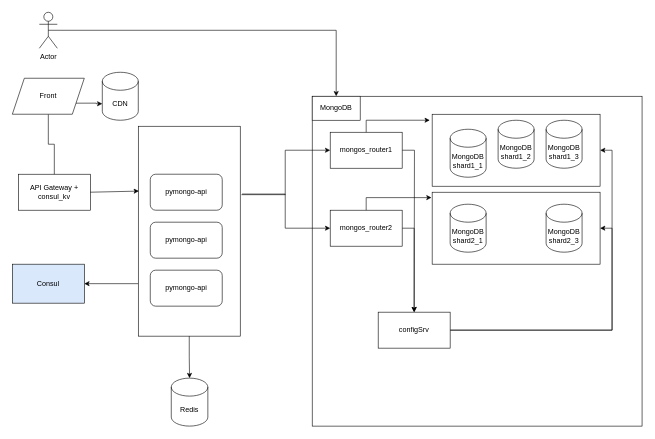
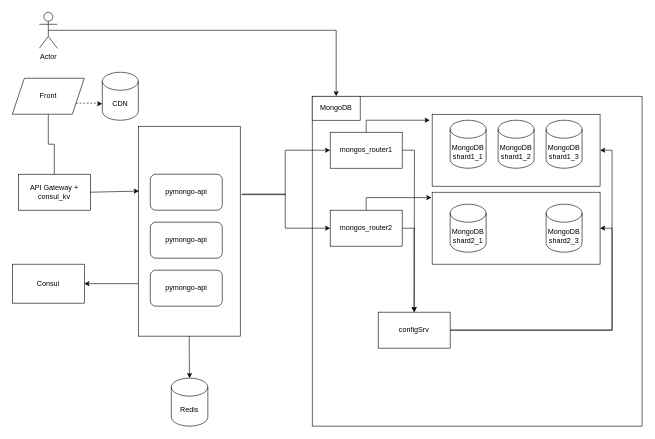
  <mxCell id="0" />
  <mxCell id="1" parent="0" />
  <mxCell id="2" style="edgeStyle=none;rounded=0;orthogonalLoop=1;jettySize=auto;html=1;exitX=0;exitY=0.75;exitDx=0;exitDy=0;entryX=1;entryY=0.5;entryDx=0;entryDy=0;" edge="1" parent="1" source="3" target="29"><mxGeometry relative="1" as="geometry" /></mxCell>
  <mxCell id="3" value="" style="rounded=0;whiteSpace=wrap;html=1;" vertex="1" parent="1"><mxGeometry x="230" y="210" width="170" height="350" as="geometry" /></mxCell>
  <mxCell id="4" value="" style="whiteSpace=wrap;html=1;aspect=fixed;" vertex="1" parent="1"><mxGeometry x="520" y="160" width="550" height="550" as="geometry" /></mxCell>
  <mxCell id="5" value="" style="rounded=0;whiteSpace=wrap;html=1;" vertex="1" parent="1"><mxGeometry x="720" y="320" width="280" height="120" as="geometry" /></mxCell>
  <mxCell id="6" value="" style="rounded=0;whiteSpace=wrap;html=1;" vertex="1" parent="1"><mxGeometry x="720" y="190" width="280" height="120" as="geometry" /></mxCell>
- <mxCell id="7" value="MongoDB&lt;div&gt;shard1_1&lt;/div&gt;" style="shape=cylinder3;whiteSpace=wrap;html=1;boundedLbl=1;backgroundOutline=1;size=15;" vertex="1" parent="1"><mxGeometry x="750" y="215" width="60" height="80" as="geometry" /></mxCell>
+ <mxCell id="7" value="MongoDB&lt;div&gt;shard1_1&lt;/div&gt;" style="shape=cylinder3;whiteSpace=wrap;html=1;boundedLbl=1;backgroundOutline=1;size=15;" vertex="1" parent="1"><mxGeometry x="750" y="200" width="60" height="80" as="geometry" /></mxCell>
  <mxCell id="8" style="edgeStyle=orthogonalEdgeStyle;rounded=0;orthogonalLoop=1;jettySize=auto;html=1;entryX=0;entryY=0.5;entryDx=0;entryDy=0;exitX=1.012;exitY=0.326;exitDx=0;exitDy=0;exitPerimeter=0;" edge="1" parent="1" source="3" target="14"><mxGeometry relative="1" as="geometry"><mxPoint x="400" y="320" as="sourcePoint" /></mxGeometry></mxCell>
  <mxCell id="9" style="edgeStyle=orthogonalEdgeStyle;rounded=0;orthogonalLoop=1;jettySize=auto;html=1;exitX=1.018;exitY=0.323;exitDx=0;exitDy=0;entryX=0;entryY=0.5;entryDx=0;entryDy=0;exitPerimeter=0;" edge="1" parent="1" source="3" target="22"><mxGeometry relative="1" as="geometry" /></mxCell>
  <mxCell id="10" value="pymongo-api" style="rounded=1;whiteSpace=wrap;html=1;" vertex="1" parent="1"><mxGeometry x="250" y="290" width="120" height="60" as="geometry" /></mxCell>
  <mxCell id="11" value="MongoDB&lt;div&gt;shard2_1&lt;/div&gt;" style="shape=cylinder3;whiteSpace=wrap;html=1;boundedLbl=1;backgroundOutline=1;size=15;" vertex="1" parent="1"><mxGeometry x="750" y="340" width="60" height="80" as="geometry" /></mxCell>
  <mxCell id="12" value="MongoDB" style="rounded=0;whiteSpace=wrap;html=1;" vertex="1" parent="1"><mxGeometry x="520" y="160" width="80" height="40" as="geometry" /></mxCell>
  <mxCell id="13" style="edgeStyle=orthogonalEdgeStyle;rounded=0;orthogonalLoop=1;jettySize=auto;html=1;exitX=1;exitY=0.5;exitDx=0;exitDy=0;" edge="1" parent="1" source="14"><mxGeometry relative="1" as="geometry"><mxPoint x="690" y="520" as="targetPoint" /></mxGeometry></mxCell>
  <mxCell id="14" value="mongos_router1" style="rounded=0;whiteSpace=wrap;html=1;" vertex="1" parent="1"><mxGeometry x="550" y="220" width="120" height="60" as="geometry" /></mxCell>
  <mxCell id="15" style="edgeStyle=orthogonalEdgeStyle;rounded=0;orthogonalLoop=1;jettySize=auto;html=1;exitX=1;exitY=0.5;exitDx=0;exitDy=0;entryX=1;entryY=0.5;entryDx=0;entryDy=0;" edge="1" parent="1" source="17" target="6"><mxGeometry relative="1" as="geometry" /></mxCell>
  <mxCell id="16" style="edgeStyle=orthogonalEdgeStyle;rounded=0;orthogonalLoop=1;jettySize=auto;html=1;exitX=1;exitY=0.5;exitDx=0;exitDy=0;entryX=1;entryY=0.5;entryDx=0;entryDy=0;" edge="1" parent="1" source="17" target="5"><mxGeometry relative="1" as="geometry" /></mxCell>
  <mxCell id="17" value="configSrv" style="rounded=0;whiteSpace=wrap;html=1;" vertex="1" parent="1"><mxGeometry x="630" y="520" width="120" height="60" as="geometry" /></mxCell>
  <mxCell id="18" value="MongoDB&lt;div&gt;shard1_2&lt;/div&gt;" style="shape=cylinder3;whiteSpace=wrap;html=1;boundedLbl=1;backgroundOutline=1;size=15;" vertex="1" parent="1"><mxGeometry x="830" y="200" width="60" height="80" as="geometry" /></mxCell>
  <mxCell id="19" value="MongoDB&lt;div&gt;shard1_3&lt;/div&gt;" style="shape=cylinder3;whiteSpace=wrap;html=1;boundedLbl=1;backgroundOutline=1;size=15;" vertex="1" parent="1"><mxGeometry x="910" y="200" width="60" height="80" as="geometry" /></mxCell>
  <mxCell id="20" value="MongoDB&lt;div&gt;shard2_3&lt;/div&gt;" style="shape=cylinder3;whiteSpace=wrap;html=1;boundedLbl=1;backgroundOutline=1;size=15;" vertex="1" parent="1"><mxGeometry x="910" y="340" width="60" height="80" as="geometry" /></mxCell>
  <mxCell id="21" style="edgeStyle=orthogonalEdgeStyle;rounded=0;orthogonalLoop=1;jettySize=auto;html=1;exitX=1;exitY=0.5;exitDx=0;exitDy=0;" edge="1" parent="1" source="22" target="17"><mxGeometry relative="1" as="geometry" /></mxCell>
  <mxCell id="22" value="mongos_router2" style="rounded=0;whiteSpace=wrap;html=1;" vertex="1" parent="1"><mxGeometry x="550" y="350" width="120" height="60" as="geometry" /></mxCell>
  <mxCell id="23" style="edgeStyle=orthogonalEdgeStyle;rounded=0;orthogonalLoop=1;jettySize=auto;html=1;exitX=0.5;exitY=0;exitDx=0;exitDy=0;entryX=-0.004;entryY=0.075;entryDx=0;entryDy=0;entryPerimeter=0;" edge="1" parent="1" source="22" target="5"><mxGeometry relative="1" as="geometry" /></mxCell>
  <mxCell id="24" style="edgeStyle=orthogonalEdgeStyle;rounded=0;orthogonalLoop=1;jettySize=auto;html=1;exitX=0.5;exitY=0;exitDx=0;exitDy=0;entryX=-0.014;entryY=0.083;entryDx=0;entryDy=0;entryPerimeter=0;" edge="1" parent="1" source="14" target="6"><mxGeometry relative="1" as="geometry" /></mxCell>
  <mxCell id="25" value="Redis" style="shape=cylinder3;whiteSpace=wrap;html=1;boundedLbl=1;backgroundOutline=1;size=15;" vertex="1" parent="1"><mxGeometry x="285" y="630" width="61" height="80" as="geometry" /></mxCell>
  <mxCell id="26" value="pymongo-api" style="rounded=1;whiteSpace=wrap;html=1;" vertex="1" parent="1"><mxGeometry x="250" y="370" width="120" height="60" as="geometry" /></mxCell>
  <mxCell id="27" value="pymongo-api" style="rounded=1;whiteSpace=wrap;html=1;" vertex="1" parent="1"><mxGeometry x="250" y="450" width="120" height="60" as="geometry" /></mxCell>
  <mxCell id="28" style="edgeStyle=orthogonalEdgeStyle;rounded=0;orthogonalLoop=1;jettySize=auto;html=1;exitX=0.5;exitY=1;exitDx=0;exitDy=0;entryX=0.5;entryY=0;entryDx=0;entryDy=0;entryPerimeter=0;" edge="1" parent="1" source="3" target="25"><mxGeometry relative="1" as="geometry" /></mxCell>
- <mxCell id="29" value="Consul" style="rounded=0;whiteSpace=wrap;html=1;fillColor=#dae8fc;" vertex="1" parent="1"><mxGeometry x="20" y="440" width="120" height="65" as="geometry" /></mxCell>
+ <mxCell id="29" value="Consul" style="rounded=0;whiteSpace=wrap;html=1;" vertex="1" parent="1"><mxGeometry x="20" y="440" width="120" height="65" as="geometry" /></mxCell>
  <mxCell id="30" value="API Gateway +&lt;div&gt;consul_kv&lt;/div&gt;" style="rounded=0;whiteSpace=wrap;html=1;" vertex="1" parent="1"><mxGeometry x="30" y="290" width="120" height="60" as="geometry" /></mxCell>
  <mxCell id="31" style="edgeStyle=none;rounded=0;orthogonalLoop=1;jettySize=auto;html=1;exitX=1;exitY=0.5;exitDx=0;exitDy=0;entryX=0.006;entryY=0.309;entryDx=0;entryDy=0;entryPerimeter=0;" edge="1" parent="1" source="30" target="3"><mxGeometry relative="1" as="geometry" /></mxCell>
  <mxCell id="32" style="edgeStyle=orthogonalEdgeStyle;rounded=0;orthogonalLoop=1;jettySize=auto;html=1;exitX=0.5;exitY=0.5;exitDx=0;exitDy=0;exitPerimeter=0;" edge="1" parent="1" source="33" target="12"><mxGeometry relative="1" as="geometry" /></mxCell>
  <mxCell id="33" value="Actor" style="shape=umlActor;verticalLabelPosition=bottom;verticalAlign=top;html=1;outlineConnect=0;" vertex="1" parent="1"><mxGeometry x="65" y="20" width="30" height="60" as="geometry" /></mxCell>
  <mxCell id="34" style="edgeStyle=orthogonalEdgeStyle;rounded=0;orthogonalLoop=1;jettySize=auto;html=1;exitX=0.5;exitY=1;exitDx=0;exitDy=0;endArrow=none;" edge="1" parent="1" source="35" target="30"><mxGeometry relative="1" as="geometry" /></mxCell>
  <mxCell id="35" value="Front" style="shape=parallelogram;perimeter=parallelogramPerimeter;whiteSpace=wrap;html=1;fixedSize=1;" vertex="1" parent="1"><mxGeometry x="20" y="130" width="120" height="60" as="geometry" /></mxCell>
  <mxCell id="36" value="CDN" style="shape=cylinder3;whiteSpace=wrap;html=1;boundedLbl=1;backgroundOutline=1;size=15;" vertex="1" parent="1"><mxGeometry x="170" y="120" width="60" height="80" as="geometry" /></mxCell>
- <mxCell id="37" style="edgeStyle=orthogonalEdgeStyle;rounded=0;orthogonalLoop=1;jettySize=auto;html=1;exitX=1;exitY=0.75;exitDx=0;exitDy=0;entryX=0;entryY=0;entryDx=0;entryDy=52.5;entryPerimeter=0;" edge="1" parent="1" source="35" target="36"><mxGeometry relative="1" as="geometry" /></mxCell>
+ <mxCell id="37" style="edgeStyle=orthogonalEdgeStyle;rounded=0;orthogonalLoop=1;jettySize=auto;html=1;exitX=1;exitY=0.75;exitDx=0;exitDy=0;entryX=0;entryY=0;entryDx=0;entryDy=52.5;entryPerimeter=0;dashed=1;" edge="1" parent="1" source="35" target="36"><mxGeometry relative="1" as="geometry" /></mxCell>
